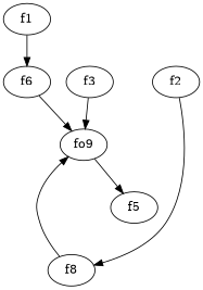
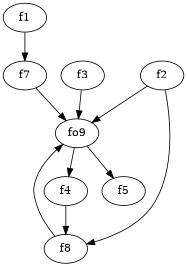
  strict digraph {
    edge [weight=2]
    f1
-   f6
+   f6 [label=f7]
    f2
    f8
    n5 [label=fo9]
+   f4
    f5
    f3
    f1 -> f6
    f6 -> n5
    f2 -> f8
+   f2 -> n5
    f8 -> n5
+   n5 -> f4
    n5 -> f5
+   f4 -> f8
    f3 -> n5
  }
